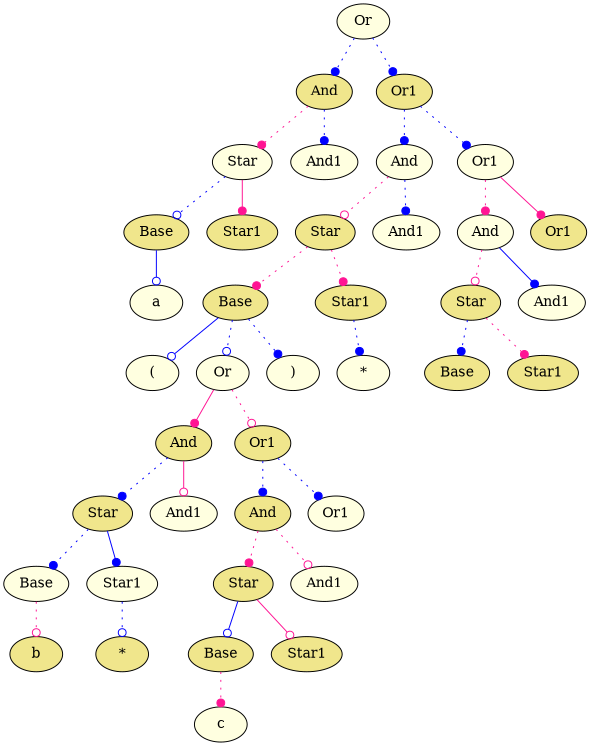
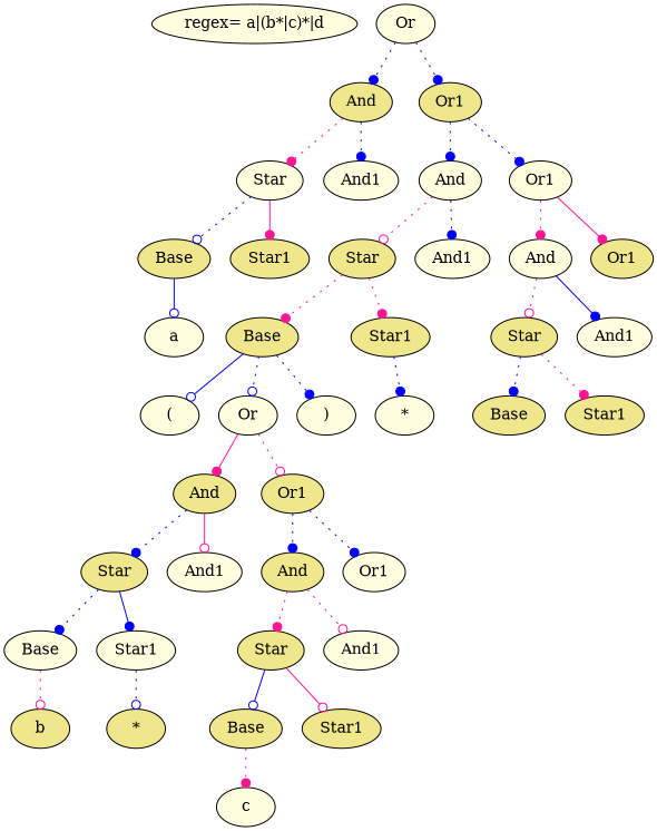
  digraph {
    node [fillcolor=lightyellow style=filled]
    edge [arrowhead=dot color=blue style=dotted]
+   n1 [label="regex= a|(b*|c)*|d"]
    n2 [label=Or]
    n3 [fillcolor=khaki label=And]
    n4 [fillcolor=khaki label=Or1]
    n5 [label=Star]
    n6 [label=And1]
    n7 [label=And]
    n8 [label=Or1]
    n9 [fillcolor=khaki label=Base]
    n10 [fillcolor=khaki label=Star1]
    n11 [label=a]
    n12 [fillcolor=khaki label=Star]
    n13 [label=And1]
    n14 [label=And]
    n15 [fillcolor=khaki label=Or1]
    n16 [fillcolor=khaki label=Base]
    n17 [fillcolor=khaki label=Star1]
    n18 [label="("]
    n19 [label=Or]
    n20 [label=")"]
    n21 [label="*"]
    n22 [fillcolor=khaki label=And]
    n23 [fillcolor=khaki label=Or1]
    n24 [fillcolor=khaki label=Star]
    n25 [label=And1]
    n26 [fillcolor=khaki label=And]
    n27 [label=Or1]
    n28 [label=Base]
    n29 [label=Star1]
    n30 [fillcolor=khaki label=b]
    n31 [fillcolor=khaki label="*"]
    n32 [fillcolor=khaki label=Star]
    n33 [label=And1]
    n34 [fillcolor=khaki label=Base]
    n35 [fillcolor=khaki label=Star1]
    n36 [label=c]
    n37 [fillcolor=khaki label=Star]
    n38 [label=And1]
    n39 [fillcolor=khaki label=Base]
    n40 [fillcolor=khaki label=Star1]
    n2 -> n3
    n2 -> n4
    n3 -> n5 [color=deeppink]
    n3 -> n6
    n4 -> n7
    n4 -> n8
    n5 -> n9 [arrowhead=odot]
    n5 -> n10 [color=deeppink style=solid]
    n7 -> n12 [arrowhead=odot color=deeppink]
    n7 -> n13
    n8 -> n14 [color=deeppink]
    n8 -> n15 [color=deeppink style=solid]
    n9 -> n11 [arrowhead=odot style=solid]
    n12 -> n16 [color=deeppink]
    n12 -> n17 [color=deeppink]
    n14 -> n37 [arrowhead=odot color=deeppink]
    n14 -> n38 [style=solid]
    n16 -> n18 [arrowhead=odot style=solid]
    n16 -> n19 [arrowhead=odot]
    n16 -> n20
    n17 -> n21
    n19 -> n22 [color=deeppink style=solid]
    n19 -> n23 [arrowhead=odot color=deeppink]
    n22 -> n24
    n22 -> n25 [arrowhead=odot color=deeppink style=solid]
    n23 -> n26
    n23 -> n27
    n24 -> n28
    n24 -> n29 [style=solid]
    n26 -> n32 [color=deeppink]
    n26 -> n33 [arrowhead=odot color=deeppink]
    n28 -> n30 [arrowhead=odot color=deeppink]
    n29 -> n31 [arrowhead=odot]
    n32 -> n34 [arrowhead=odot style=solid]
    n32 -> n35 [arrowhead=odot color=deeppink style=solid]
    n34 -> n36 [color=deeppink]
    n37 -> n39
    n37 -> n40 [color=deeppink]
  }
